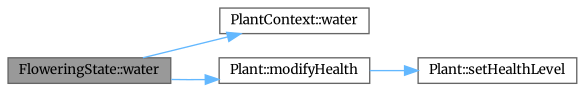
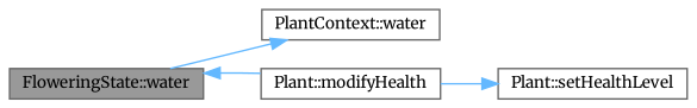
  digraph {
    fontname=Merriweather
    rankdir=LR
    node [color=grey40 fillcolor=white fontname=Merriweather fontsize=10 shape=box style=filled]
    edge [color=steelblue1 fontname=Merriweather fontsize=10 labelfontname=Helvetica labelfontsize=10 style=solid]
    n1 [color=gray40 fillcolor=grey60 fontcolor=black height=0.2 label="FloweringState::water" width=0.4]
    n2 [height=0.2 label="PlantContext::water" width=0.4]
    n3 [height=0.2 label="Plant::modifyHealth" width=0.4]
    n4 [height=0.2 label="Plant::setHealthLevel" width=0.4]
    n1 -> n2
-   n1 -> n3
+   n3 -> n1
    n3 -> n4
  }
